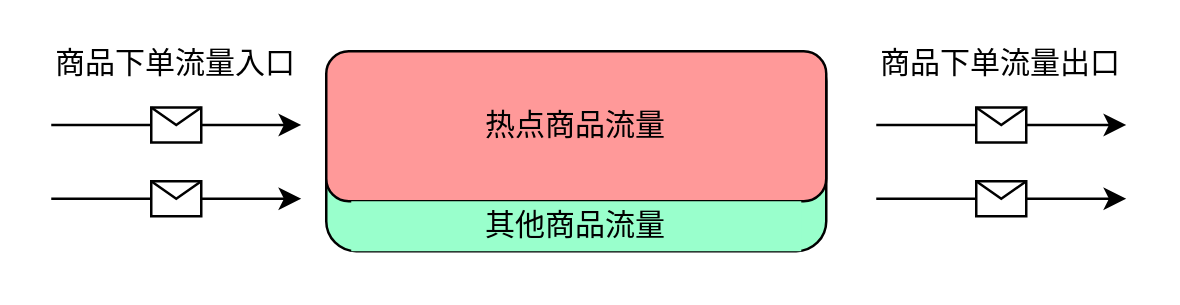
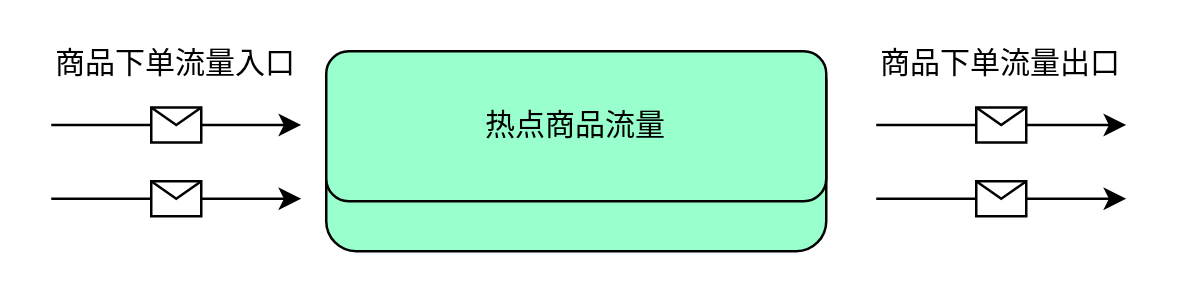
  <mxCell id="0" />
  <mxCell id="1" parent="0" />
  <mxCell id="2" value="" style="rounded=1;whiteSpace=wrap;html=1;fillColor=#99FFCC;" vertex="1" parent="1"><mxGeometry x="130" y="20" width="200" height="80" as="geometry" /></mxCell>
- <mxCell id="3" value="热点商品流量" style="rounded=1;whiteSpace=wrap;html=1;fillColor=#FF9999;" vertex="1" parent="1"><mxGeometry x="130" y="20" width="200" height="60" as="geometry" /></mxCell>
- <mxCell id="4" value="其他商品流量" style="rounded=0;whiteSpace=wrap;html=1;fillColor=#99FFCC;strokeColor=none;" vertex="1" parent="1"><mxGeometry x="140" y="80" width="180" height="20" as="geometry" /></mxCell>
+ <mxCell id="3" value="热点商品流量" style="rounded=1;whiteSpace=wrap;html=1;fillColor=#99ffcc;" vertex="1" parent="1"><mxGeometry x="130" y="20" width="200" height="60" as="geometry" /></mxCell>
  <mxCell id="5" value="" style="endArrow=classic;html=1;" edge="1" parent="1"><mxGeometry relative="1" as="geometry"><mxPoint x="20" y="49.5" as="sourcePoint" /><mxPoint x="120" y="49.5" as="targetPoint" /></mxGeometry></mxCell>
  <mxCell id="6" value="" style="shape=message;html=1;outlineConnect=0;" vertex="1" parent="5"><mxGeometry width="20" height="14" relative="1" as="geometry"><mxPoint x="-10" y="-7" as="offset" /></mxGeometry></mxCell>
  <mxCell id="7" value="" style="endArrow=classic;html=1;" edge="1" parent="1"><mxGeometry relative="1" as="geometry"><mxPoint x="20" y="79" as="sourcePoint" /><mxPoint x="120" y="79" as="targetPoint" /></mxGeometry></mxCell>
  <mxCell id="8" value="" style="shape=message;html=1;outlineConnect=0;" vertex="1" parent="7"><mxGeometry width="20" height="14" relative="1" as="geometry"><mxPoint x="-10" y="-7" as="offset" /></mxGeometry></mxCell>
  <mxCell id="9" value="" style="endArrow=classic;html=1;" edge="1" parent="1"><mxGeometry relative="1" as="geometry"><mxPoint x="350" y="49.5" as="sourcePoint" /><mxPoint x="450" y="49.5" as="targetPoint" /></mxGeometry></mxCell>
  <mxCell id="10" value="" style="shape=message;html=1;outlineConnect=0;" vertex="1" parent="9"><mxGeometry width="20" height="14" relative="1" as="geometry"><mxPoint x="-10" y="-7" as="offset" /></mxGeometry></mxCell>
  <mxCell id="11" value="" style="endArrow=classic;html=1;" edge="1" parent="1"><mxGeometry relative="1" as="geometry"><mxPoint x="350" y="79" as="sourcePoint" /><mxPoint x="450" y="79" as="targetPoint" /></mxGeometry></mxCell>
  <mxCell id="12" value="" style="shape=message;html=1;outlineConnect=0;" vertex="1" parent="11"><mxGeometry width="20" height="14" relative="1" as="geometry"><mxPoint x="-10" y="-7" as="offset" /></mxGeometry></mxCell>
  <mxCell id="13" value="商品下单流量入口" style="text;html=1;strokeColor=none;fillColor=none;align=center;verticalAlign=middle;whiteSpace=wrap;rounded=0;" vertex="1" parent="1"><mxGeometry x="20" y="20" width="100" height="10" as="geometry" /></mxCell>
  <mxCell id="14" value="商品下单流量出口" style="text;html=1;strokeColor=none;fillColor=none;align=center;verticalAlign=middle;whiteSpace=wrap;rounded=0;" vertex="1" parent="1"><mxGeometry x="350" y="20" width="100" height="10" as="geometry" /></mxCell>
